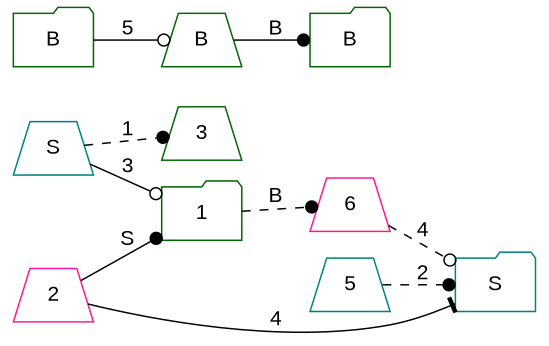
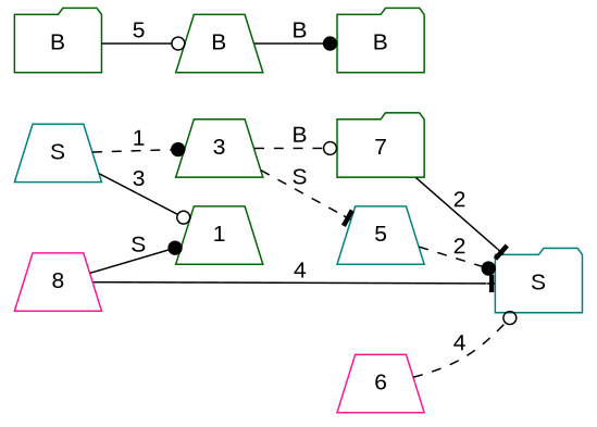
  digraph {
    fontname="Liberation Sans"
    rankdir=LR
    node [color=darkgreen fontname="Liberation Sans" shape=trapezium]
    edge [arrowhead=dot fontname="Liberation Sans" style=solid]
    n1 [color=teal label=S]
-   1 [shape=folder]
+   1
    n3 [label=3]
    6 [color=deeppink]
    5 [color=teal]
-   2 [color=deeppink]
+   7 [shape=folder]
+   2 [color=deeppink label=8]
    n8 [color=teal label=S shape=folder]
    n9 [label=B shape=folder]
    n10 [label=B]
    n11 [label=B shape=folder]
    n1 -> 1 [arrowhead=odot label=3]
    n1 -> n3 [label=1 style=dashed]
-   1 -> 6 [label=B style=dashed]
+   n3 -> 5 [arrowhead=tee label=S style=dashed]
+   n3 -> 7 [arrowhead=odot label=B style=dashed]
    6 -> n8 [arrowhead=odot label=4 style=dashed]
    5 -> n8 [label=2 style=dashed]
+   7 -> n8 [arrowhead=tee label=2]
    2 -> 1 [label=S]
    2 -> n8 [arrowhead=tee label=4]
    n9 -> n10 [arrowhead=odot label=5]
    n10 -> n11 [label=B]
  }
